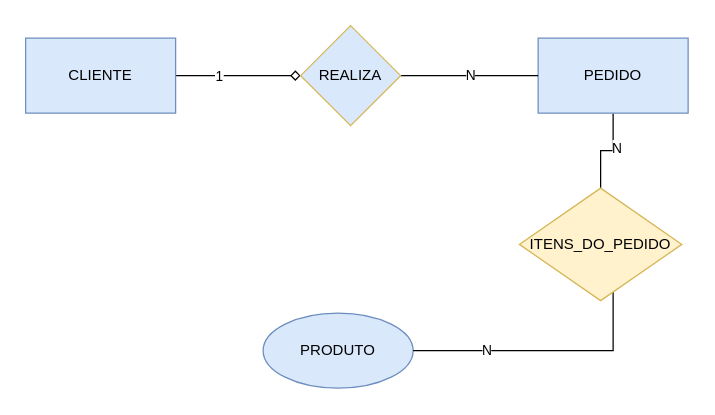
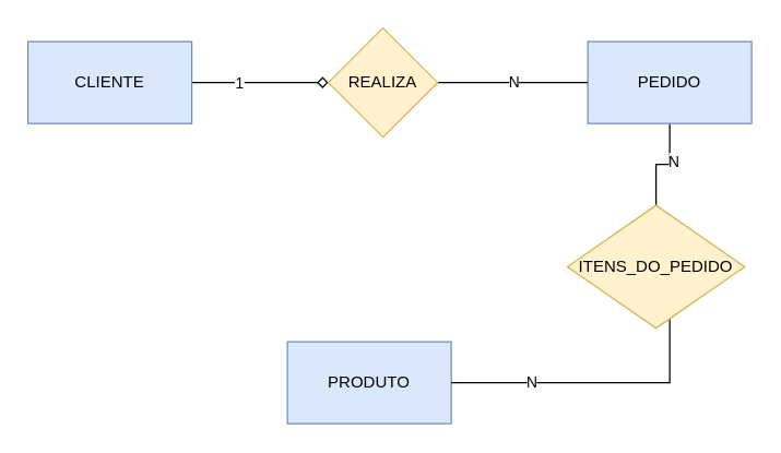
  <mxCell id="0" />
  <mxCell id="1" parent="0" />
  <mxCell id="2" value="" style="edgeStyle=orthogonalEdgeStyle;rounded=0;orthogonalLoop=1;jettySize=auto;html=1;endArrow=diamond;endFill=0;" edge="1" parent="1" source="4" target="11"><mxGeometry relative="1" as="geometry" /></mxCell>
  <mxCell id="3" value="1" style="edgeLabel;html=1;align=center;verticalAlign=middle;resizable=0;points=[];" vertex="1" connectable="0" parent="2"><mxGeometry x="-0.311" relative="1" as="geometry"><mxPoint as="offset" /></mxGeometry></mxCell>
  <mxCell id="4" value="CLIENTE" style="rounded=0;whiteSpace=wrap;html=1;fillColor=#dae8fc;strokeColor=#6c8ebf;" vertex="1" parent="1"><mxGeometry x="20" y="30" width="120" height="60" as="geometry" /></mxCell>
- <mxCell id="5" value="PRODUTO" style="ellipse;whiteSpace=wrap;html=1;fillColor=#dae8fc;strokeColor=#6c8ebf;" vertex="1" parent="1"><mxGeometry x="210" y="250" width="120" height="60" as="geometry" /></mxCell>
+ <mxCell id="5" value="PRODUTO" style="rounded=0;whiteSpace=wrap;html=1;fillColor=#dae8fc;strokeColor=#6c8ebf;" vertex="1" parent="1"><mxGeometry x="210" y="250" width="120" height="60" as="geometry" /></mxCell>
  <mxCell id="6" value="" style="edgeStyle=orthogonalEdgeStyle;rounded=0;orthogonalLoop=1;jettySize=auto;html=1;endArrow=none;endFill=0;" edge="1" parent="1" source="8" target="14"><mxGeometry relative="1" as="geometry" /></mxCell>
  <mxCell id="7" value="N" style="edgeLabel;html=1;align=center;verticalAlign=middle;resizable=0;points=[];" vertex="1" connectable="0" parent="6"><mxGeometry x="-0.241" y="2" relative="1" as="geometry"><mxPoint as="offset" /></mxGeometry></mxCell>
  <mxCell id="8" value="PEDIDO" style="rounded=0;whiteSpace=wrap;html=1;fillColor=#dae8fc;strokeColor=#6c8ebf;" vertex="1" parent="1"><mxGeometry x="430" y="30" width="120" height="60" as="geometry" /></mxCell>
  <mxCell id="9" style="edgeStyle=orthogonalEdgeStyle;rounded=0;orthogonalLoop=1;jettySize=auto;html=1;entryX=0;entryY=0.5;entryDx=0;entryDy=0;endArrow=none;endFill=0;" edge="1" parent="1" source="11" target="8"><mxGeometry relative="1" as="geometry" /></mxCell>
  <mxCell id="10" value="N" style="edgeLabel;html=1;align=center;verticalAlign=middle;resizable=0;points=[];" vertex="1" connectable="0" parent="9"><mxGeometry y="1" relative="1" as="geometry"><mxPoint as="offset" /></mxGeometry></mxCell>
- <mxCell id="11" value="REALIZA" style="rhombus;whiteSpace=wrap;html=1;fillColor=#dae8fc;strokeColor=#d6b656;rounded=0;" vertex="1" parent="1"><mxGeometry x="240" y="20" width="80" height="80" as="geometry" /></mxCell>
+ <mxCell id="11" value="REALIZA" style="rhombus;whiteSpace=wrap;html=1;fillColor=#fff2cc;strokeColor=#d6b656;rounded=0;" vertex="1" parent="1"><mxGeometry x="240" y="20" width="80" height="80" as="geometry" /></mxCell>
  <mxCell id="12" style="edgeStyle=orthogonalEdgeStyle;rounded=0;orthogonalLoop=1;jettySize=auto;html=1;entryX=1;entryY=0.5;entryDx=0;entryDy=0;endArrow=none;endFill=0;" edge="1" parent="1" source="14" target="5"><mxGeometry relative="1" as="geometry"><Array as="points"><mxPoint x="490" y="280" /></Array></mxGeometry></mxCell>
  <mxCell id="13" value="N" style="edgeLabel;html=1;align=center;verticalAlign=middle;resizable=0;points=[];" vertex="1" connectable="0" parent="12"><mxGeometry x="0.43" y="-1" relative="1" as="geometry"><mxPoint as="offset" /></mxGeometry></mxCell>
  <mxCell id="14" value="ITENS_DO_PEDIDO" style="rhombus;whiteSpace=wrap;html=1;fillColor=#fff2cc;strokeColor=#d6b656;rounded=0;" vertex="1" parent="1"><mxGeometry x="415" y="150" width="130" height="90" as="geometry" /></mxCell>
